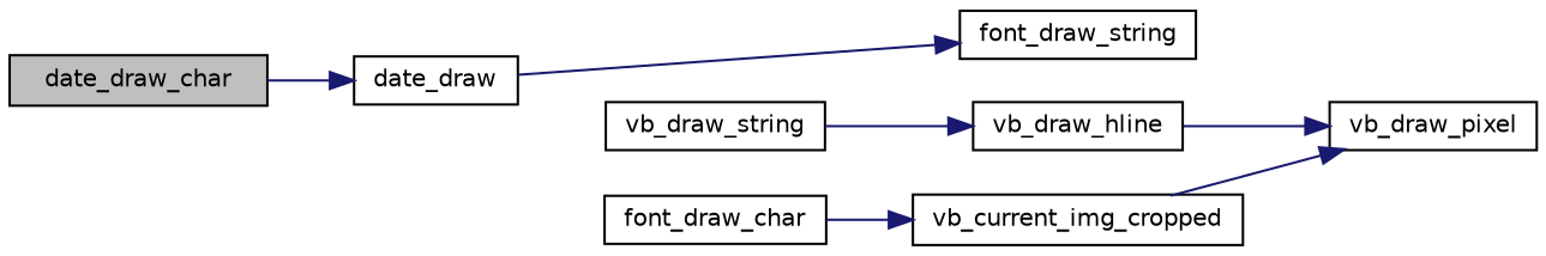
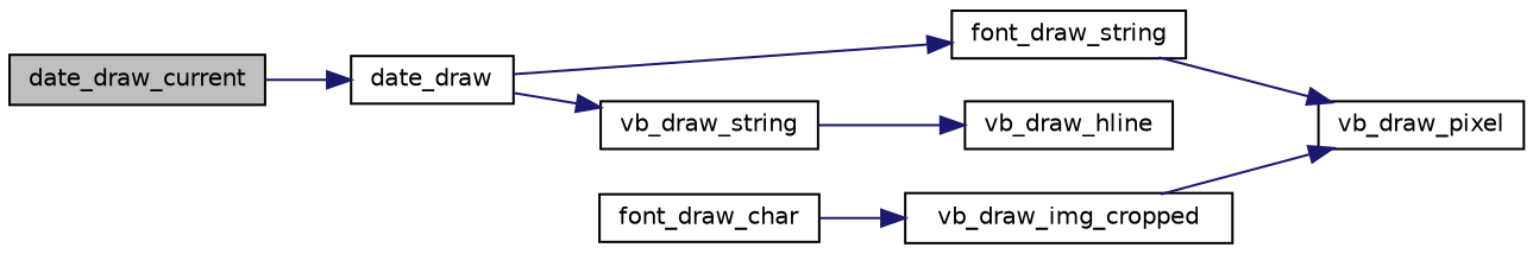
  digraph {
    rankdir=LR
    node [color=black fillcolor=white fontname=Helvetica fontsize=10 shape=record style=filled]
    edge [color=midnightblue fontname=Helvetica fontsize=10 labelfontname=Helvetica labelfontsize=10 style=solid]
-   n1 [fillcolor=grey75 fontcolor=black height=0.2 label=date_draw_char width=0.4]
+   n1 [fillcolor=grey75 fontcolor=black height=0.2 label=date_draw_current width=0.4]
    n2 [height=0.2 label=date_draw width=0.4]
    n3 [height=0.2 label=font_draw_string width=0.4]
    n4 [height=0.2 label=vb_draw_string width=0.4]
    n5 [height=0.2 label=vb_draw_hline width=0.4]
    n6 [height=0.2 label=font_draw_char width=0.4]
-   n7 [height=0.2 label=vb_current_img_cropped width=0.4]
+   n7 [height=0.2 label=vb_draw_img_cropped width=0.4]
    n8 [height=0.2 label=vb_draw_pixel width=0.4]
    n1 -> n2
    n2 -> n3
+   n2 -> n4
    n4 -> n5
-   n5 -> n8
+   n3 -> n8
    n6 -> n7
    n7 -> n8
  }
